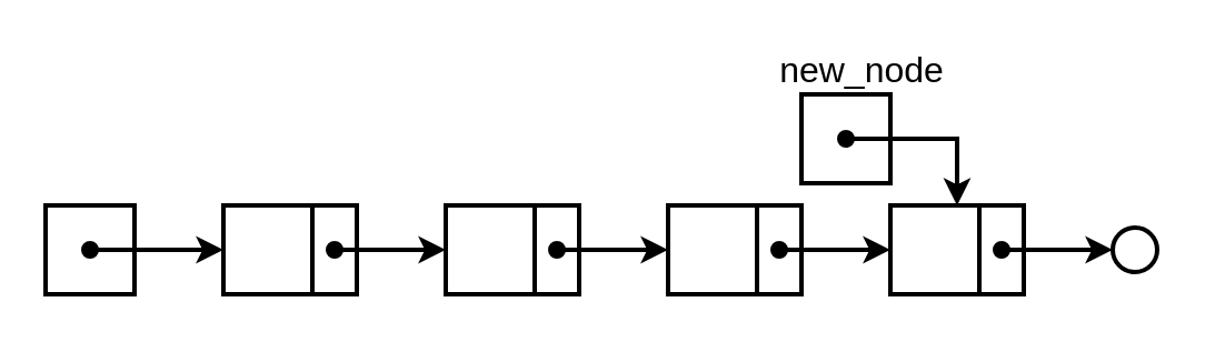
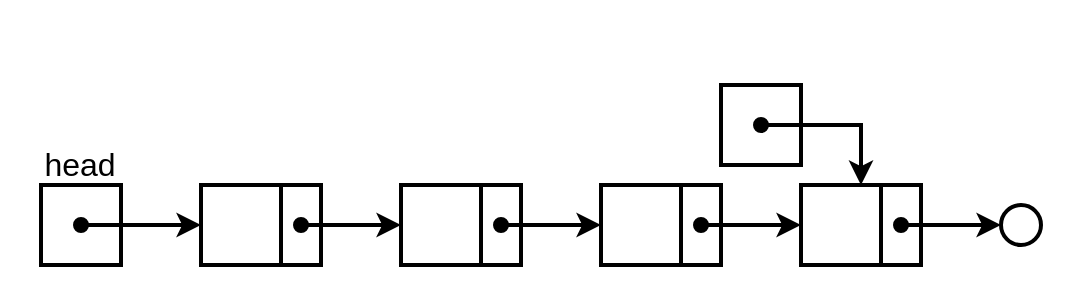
  <mxCell id="0" />
  <mxCell id="1" parent="0" />
  <mxCell id="2" value="" style="rounded=0;whiteSpace=wrap;html=1;strokeWidth=2;" parent="1" vertex="1"><mxGeometry x="20" y="92" width="40" height="40" as="geometry" /></mxCell>
  <mxCell id="3" value="" style="ellipse;whiteSpace=wrap;html=1;aspect=fixed;strokeWidth=2;" parent="1" vertex="1"><mxGeometry x="500" y="102" width="20" height="20" as="geometry" /></mxCell>
  <mxCell id="4" value="" style="endArrow=classic;html=1;endFill=1;startArrow=oval;startFill=1;strokeWidth=2;entryX=0;entryY=0.5;entryDx=0;entryDy=0;" parent="1" edge="1"><mxGeometry x="40" y="60" width="50" height="50" as="geometry"><mxPoint x="40" y="112" as="sourcePoint" /><mxPoint x="100" y="112" as="targetPoint" /></mxGeometry></mxCell>
+ <mxCell id="5" value="head" style="text;html=1;strokeColor=none;fillColor=none;align=center;verticalAlign=middle;whiteSpace=wrap;rounded=0;fontSize=16;" parent="1" vertex="1"><mxGeometry x="20" y="72" width="40" height="20" as="geometry" /></mxCell>
  <mxCell id="6" value="" style="group" parent="1" vertex="1" connectable="0"><mxGeometry x="100" y="92" width="60" height="40" as="geometry" /></mxCell>
  <mxCell id="7" value="" style="rounded=0;whiteSpace=wrap;html=1;strokeWidth=2;fontSize=16;" parent="6" vertex="1"><mxGeometry width="40" height="40" as="geometry" /></mxCell>
  <mxCell id="8" value="" style="rounded=0;whiteSpace=wrap;html=1;strokeWidth=2;fontSize=16;" parent="6" vertex="1"><mxGeometry x="40" width="20" height="40" as="geometry" /></mxCell>
  <mxCell id="9" value="" style="group" parent="1" vertex="1" connectable="0"><mxGeometry x="300" y="92" width="60" height="40" as="geometry" /></mxCell>
  <mxCell id="10" value="" style="rounded=0;whiteSpace=wrap;html=1;strokeWidth=2;fontSize=16;" parent="9" vertex="1"><mxGeometry width="40" height="40" as="geometry" /></mxCell>
  <mxCell id="11" value="" style="rounded=0;whiteSpace=wrap;html=1;strokeWidth=2;fontSize=16;" parent="9" vertex="1"><mxGeometry x="40" width="20" height="40" as="geometry" /></mxCell>
  <mxCell id="12" value="" style="group" parent="1" vertex="1" connectable="0"><mxGeometry x="200" y="92" width="60" height="40" as="geometry" /></mxCell>
  <mxCell id="13" value="" style="group" parent="12" vertex="1" connectable="0"><mxGeometry width="60" height="40" as="geometry" /></mxCell>
  <mxCell id="14" value="" style="rounded=0;whiteSpace=wrap;html=1;strokeWidth=2;fontSize=16;" parent="13" vertex="1"><mxGeometry width="40" height="40" as="geometry" /></mxCell>
  <mxCell id="15" value="" style="rounded=0;whiteSpace=wrap;html=1;strokeWidth=2;fontSize=16;" parent="13" vertex="1"><mxGeometry x="40" width="20" height="40" as="geometry" /></mxCell>
  <mxCell id="16" style="edgeStyle=orthogonalEdgeStyle;rounded=0;orthogonalLoop=1;jettySize=auto;html=1;entryX=0;entryY=0.5;entryDx=0;entryDy=0;startArrow=oval;startFill=1;endArrow=classic;endFill=1;strokeWidth=2;fontSize=16;" parent="12" edge="1"><mxGeometry relative="1" as="geometry"><mxPoint x="50" y="20" as="sourcePoint" /></mxGeometry></mxCell>
  <mxCell id="17" style="edgeStyle=elbowEdgeStyle;rounded=0;orthogonalLoop=1;jettySize=auto;html=1;entryX=0;entryY=0.5;entryDx=0;entryDy=0;startArrow=oval;startFill=1;endArrow=classic;endFill=1;strokeWidth=2;fontSize=16;" parent="1" target="14" edge="1"><mxGeometry relative="1" as="geometry"><mxPoint x="150" y="112" as="sourcePoint" /></mxGeometry></mxCell>
  <mxCell id="18" style="edgeStyle=elbowEdgeStyle;rounded=0;orthogonalLoop=1;jettySize=auto;html=1;entryX=0;entryY=0.5;entryDx=0;entryDy=0;startArrow=oval;startFill=1;endArrow=classic;endFill=1;strokeWidth=2;fontSize=16;" parent="1" target="10" edge="1"><mxGeometry relative="1" as="geometry"><mxPoint x="250" y="112" as="sourcePoint" /></mxGeometry></mxCell>
  <mxCell id="19" value="" style="group" parent="1" vertex="1" connectable="0"><mxGeometry x="400" y="92" width="60" height="40" as="geometry" /></mxCell>
  <mxCell id="20" value="" style="rounded=0;whiteSpace=wrap;html=1;strokeWidth=2;fontSize=16;" parent="19" vertex="1"><mxGeometry width="40" height="40" as="geometry" /></mxCell>
  <mxCell id="21" value="" style="rounded=0;whiteSpace=wrap;html=1;strokeWidth=2;fontSize=16;" parent="19" vertex="1"><mxGeometry x="40" width="20" height="40" as="geometry" /></mxCell>
  <mxCell id="22" style="edgeStyle=elbowEdgeStyle;rounded=0;orthogonalLoop=1;jettySize=auto;html=1;entryX=0;entryY=0.5;entryDx=0;entryDy=0;startArrow=oval;startFill=1;endArrow=classic;endFill=1;strokeWidth=2;fontSize=16;" parent="1" target="20" edge="1"><mxGeometry relative="1" as="geometry"><mxPoint x="350" y="112" as="sourcePoint" /></mxGeometry></mxCell>
  <mxCell id="23" style="edgeStyle=elbowEdgeStyle;rounded=0;orthogonalLoop=1;jettySize=auto;html=1;entryX=0;entryY=0.5;entryDx=0;entryDy=0;startArrow=oval;startFill=1;endArrow=classic;endFill=1;strokeWidth=2;fontSize=16;" parent="1" target="3" edge="1"><mxGeometry relative="1" as="geometry"><mxPoint x="450" y="112" as="sourcePoint" /></mxGeometry></mxCell>
- <mxCell id="24" value="&lt;font style=&quot;font-size: 16px&quot;&gt;new_node&lt;/font&gt;" style="text;html=1;strokeColor=none;fillColor=none;align=center;verticalAlign=middle;whiteSpace=wrap;rounded=0;fontSize=16;fontFamily=Helvetica;" parent="1" vertex="1"><mxGeometry x="338" y="20" width="99" height="22" as="geometry" /></mxCell>
  <mxCell id="25" value="" style="rounded=0;whiteSpace=wrap;html=1;strokeWidth=2;" parent="1" vertex="1"><mxGeometry x="360" y="42" width="40" height="40" as="geometry" /></mxCell>
  <mxCell id="26" style="edgeStyle=elbowEdgeStyle;rounded=0;orthogonalLoop=1;jettySize=auto;html=1;entryX=0.75;entryY=0;entryDx=0;entryDy=0;startArrow=oval;startFill=1;endArrow=classic;endFill=1;strokeWidth=2;fontFamily=Helvetica;fontSize=16;" parent="1" target="20" edge="1"><mxGeometry relative="1" as="geometry"><mxPoint x="380" y="62" as="sourcePoint" /><Array as="points"><mxPoint x="430" y="62" /></Array></mxGeometry></mxCell>
